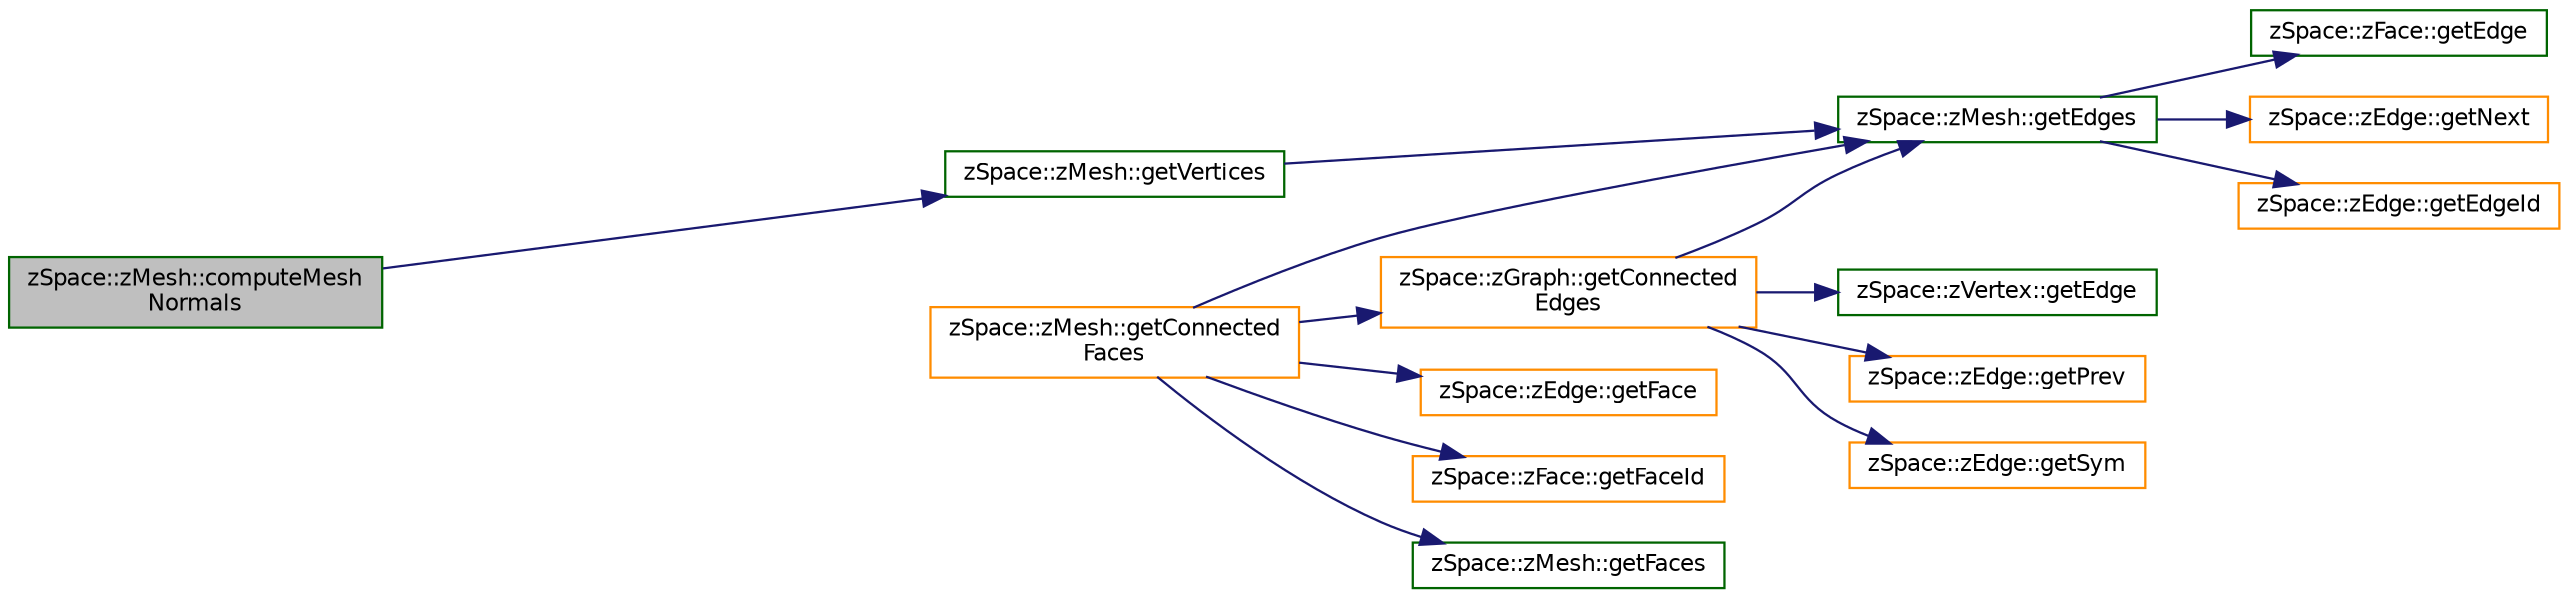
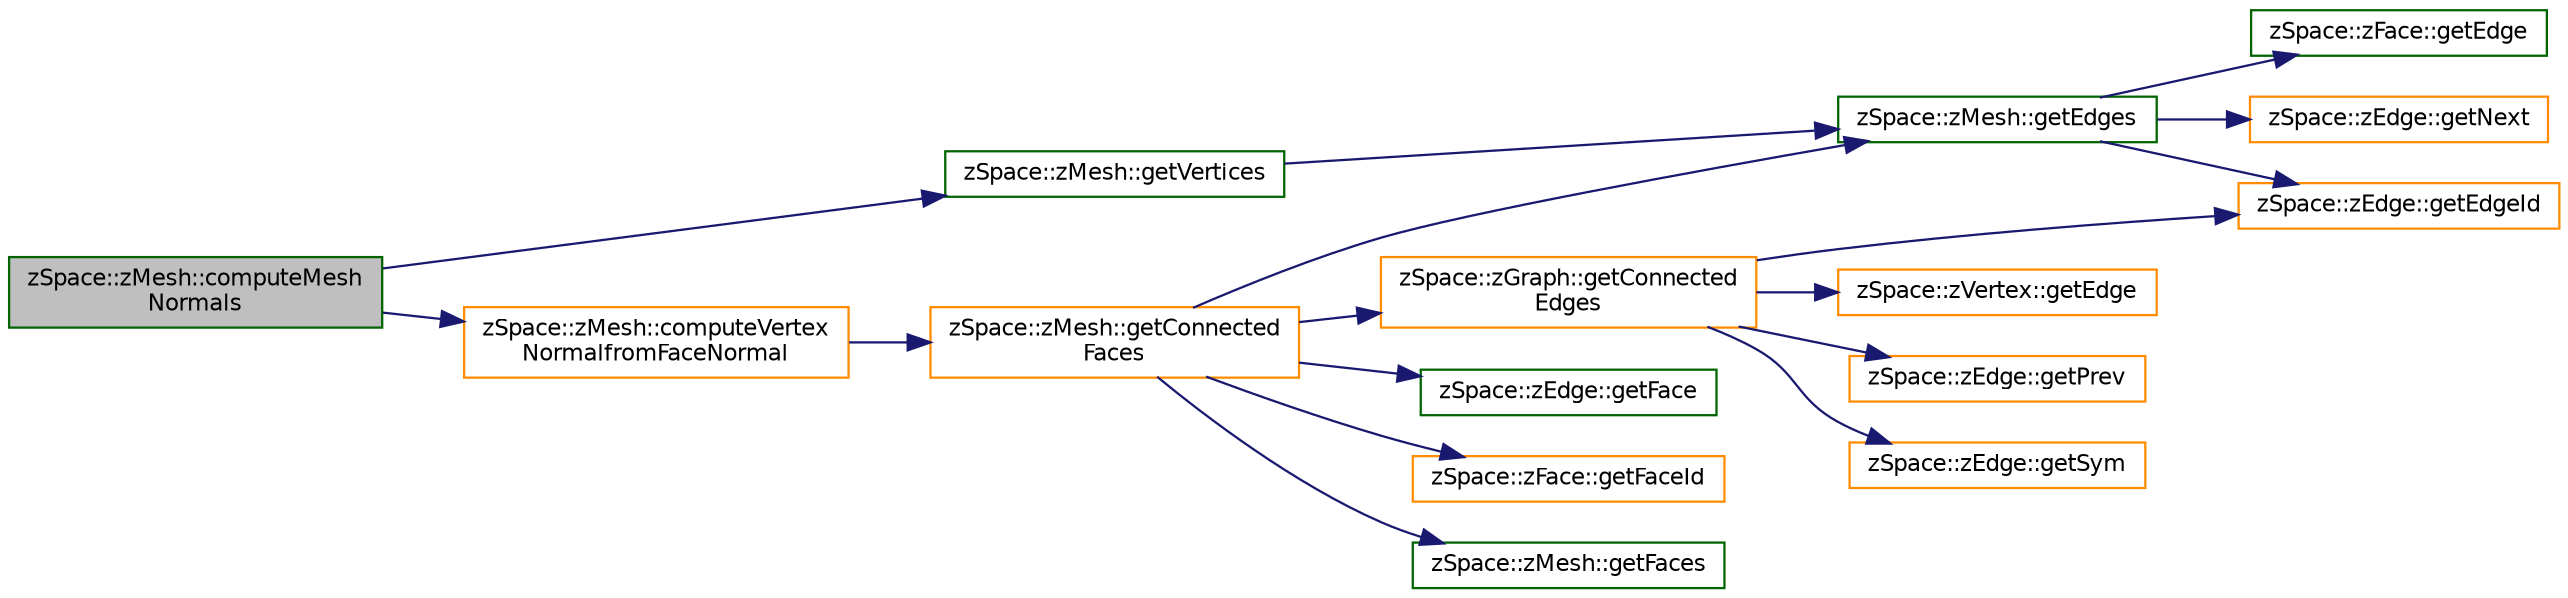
  digraph {
    rankdir=LR
    node [color=darkorange fillcolor=white fontname=Helvetica fontsize=10 shape=record style=filled]
    edge [color=midnightblue fontname=Helvetica fontsize=10 labelfontname=Helvetica labelfontsize=10 style=solid]
    n1 [color=darkgreen fillcolor=grey75 fontcolor=black height=0.2 label="zSpace::zMesh::computeMesh\lNormals" width=0.4]
    n2 [color=darkgreen height=0.2 label="zSpace::zMesh::getVertices" width=0.4]
+   n3 [height=0.2 label="zSpace::zMesh::computeVertex\lNormalfromFaceNormal" width=0.4]
    n4 [color=darkgreen height=0.2 label="zSpace::zMesh::getEdges" width=0.4]
    n5 [height=0.2 label="zSpace::zMesh::getConnected\lFaces" width=0.4]
    n6 [color=darkgreen height=0.2 label="zSpace::zFace::getEdge" width=0.4]
    n7 [height=0.2 label="zSpace::zEdge::getEdgeId" width=0.4]
    n8 [height=0.2 label="zSpace::zEdge::getNext" width=0.4]
    n9 [height=0.2 label="zSpace::zGraph::getConnected\lEdges" width=0.4]
-   n10 [height=0.2 label="zSpace::zEdge::getFace" width=0.4]
+   n10 [color=darkgreen height=0.2 label="zSpace::zEdge::getFace" width=0.4]
    n11 [height=0.2 label="zSpace::zFace::getFaceId" width=0.4]
    n12 [color=darkgreen height=0.2 label="zSpace::zMesh::getFaces" width=0.4]
-   n13 [color=darkgreen height=0.2 label="zSpace::zVertex::getEdge" width=0.4]
+   n13 [height=0.2 label="zSpace::zVertex::getEdge" width=0.4]
    n14 [height=0.2 label="zSpace::zEdge::getPrev" width=0.4]
    n15 [height=0.2 label="zSpace::zEdge::getSym" width=0.4]
    n1 -> n2
+   n1 -> n3
    n2 -> n4
+   n3 -> n5
    n4 -> n6
    n4 -> n7
    n4 -> n8
    n5 -> n4
    n5 -> n9
    n5 -> n10
    n5 -> n11
    n5 -> n12
-   n9 -> n4
+   n9 -> n7
    n9 -> n13
    n9 -> n14
    n9 -> n15
  }
